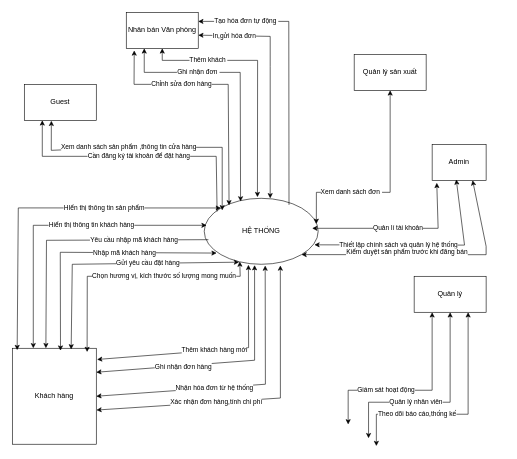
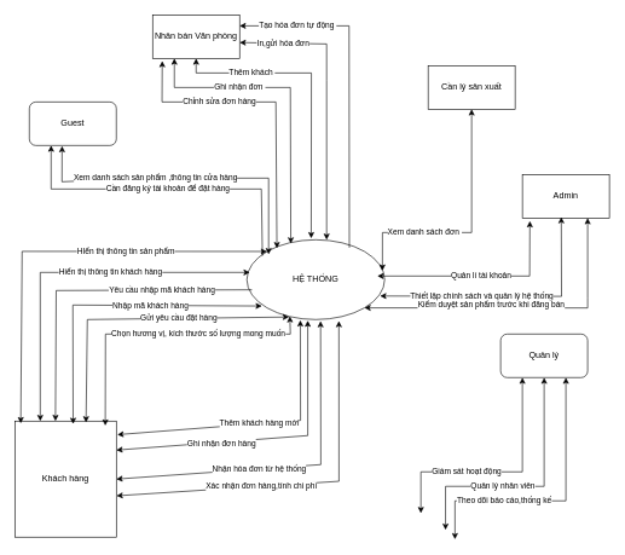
  <mxCell id="0" />
  <mxCell id="1" parent="0" />
  <mxCell id="2" value="HỆ THỐNG" style="ellipse;whiteSpace=wrap;html=1;" vertex="1" parent="1"><mxGeometry x="340" y="330" width="190" height="110" as="geometry" /></mxCell>
  <mxCell id="3" value="Khách hàng" style="rounded=0;whiteSpace=wrap;html=1;" vertex="1" parent="1"><mxGeometry x="20" y="580" width="140" height="160" as="geometry" /></mxCell>
  <mxCell id="4" value="Nhân bán Văn phòng" style="rounded=0;whiteSpace=wrap;html=1;" vertex="1" parent="1"><mxGeometry x="210" y="20" width="120" height="60" as="geometry" /></mxCell>
- <mxCell id="5" value="Quản lý sản xuất" style="rounded=0;whiteSpace=wrap;html=1;" vertex="1" parent="1"><mxGeometry x="590" y="90" width="120" height="60" as="geometry" /></mxCell>
+ <mxCell id="5" value="Cần lý sản xuất" style="rounded=0;whiteSpace=wrap;html=1;" vertex="1" parent="1"><mxGeometry x="590" y="90" width="120" height="60" as="geometry" /></mxCell>
  <mxCell id="6" value="Thêm khách hàng mới" style="endArrow=classic;startArrow=classic;html=1;rounded=0;exitX=1.01;exitY=0.117;exitDx=0;exitDy=0;entryX=0.388;entryY=1.008;entryDx=0;entryDy=0;entryPerimeter=0;exitPerimeter=0;" edge="1" parent="1" source="3" target="2"><mxGeometry width="50" height="50" relative="1" as="geometry"><mxPoint x="400" y="400" as="sourcePoint" /><mxPoint x="450" y="350" as="targetPoint" /><Array as="points"><mxPoint x="414" y="579" /></Array></mxGeometry></mxCell>
  <mxCell id="7" value="Ghi nhận đơn hàng" style="endArrow=classic;startArrow=classic;html=1;rounded=0;exitX=1;exitY=0.25;exitDx=0;exitDy=0;entryX=0.442;entryY=1.013;entryDx=0;entryDy=0;entryPerimeter=0;" edge="1" parent="1" source="3" target="2"><mxGeometry x="-0.314" y="-2" width="50" height="50" relative="1" as="geometry"><mxPoint x="400" y="400" as="sourcePoint" /><mxPoint x="450" y="350" as="targetPoint" /><Array as="points"><mxPoint x="424" y="600" /></Array><mxPoint as="offset" /></mxGeometry></mxCell>
  <mxCell id="8" value="Nhận hóa đơn từ hệ thống" style="endArrow=classic;startArrow=classic;html=1;rounded=0;entryX=0.535;entryY=1.019;entryDx=0;entryDy=0;exitX=1;exitY=0.5;exitDx=0;exitDy=0;entryPerimeter=0;" edge="1" parent="1" source="3" target="2"><mxGeometry x="-0.182" width="50" height="50" relative="1" as="geometry"><mxPoint x="143" y="590" as="sourcePoint" /><mxPoint x="440" y="440" as="targetPoint" /><Array as="points"><mxPoint x="442" y="640" /></Array><mxPoint as="offset" /></mxGeometry></mxCell>
  <mxCell id="9" value="Nhập mã khách hàng" style="endArrow=classic;startArrow=classic;html=1;rounded=0;exitX=0.574;exitY=0.025;exitDx=0;exitDy=0;exitPerimeter=0;entryX=0.109;entryY=0.83;entryDx=0;entryDy=0;entryPerimeter=0;" edge="1" parent="1" source="3" target="2"><mxGeometry x="0.274" width="50" height="50" relative="1" as="geometry"><mxPoint x="170" y="340" as="sourcePoint" /><mxPoint x="220" y="290" as="targetPoint" /><Array as="points"><mxPoint x="100" y="420" /></Array><mxPoint as="offset" /></mxGeometry></mxCell>
  <mxCell id="10" value="Ghi nhận đơn&amp;nbsp;" style="endArrow=classic;startArrow=classic;html=1;rounded=0;entryX=0.25;entryY=1;entryDx=0;entryDy=0;exitX=0.319;exitY=0.048;exitDx=0;exitDy=0;exitPerimeter=0;" edge="1" parent="1" source="2" target="4"><mxGeometry x="0.372" width="50" height="50" relative="1" as="geometry"><mxPoint x="290" y="380" as="sourcePoint" /><mxPoint x="340" y="330" as="targetPoint" /><Array as="points"><mxPoint x="400" y="120" /><mxPoint x="240" y="120" /></Array><mxPoint as="offset" /></mxGeometry></mxCell>
  <mxCell id="11" value="Thêm khách&amp;nbsp;" style="endArrow=classic;startArrow=classic;html=1;rounded=0;entryX=0.5;entryY=1;entryDx=0;entryDy=0;exitX=0.467;exitY=-0.018;exitDx=0;exitDy=0;exitPerimeter=0;" edge="1" parent="1" source="2" target="4"><mxGeometry x="0.523" width="50" height="50" relative="1" as="geometry"><mxPoint x="440" y="320" as="sourcePoint" /><mxPoint x="340" y="330" as="targetPoint" /><Array as="points"><mxPoint x="429" y="100" /><mxPoint x="270" y="100" /></Array><mxPoint as="offset" /></mxGeometry></mxCell>
  <mxCell id="12" value="&lt;div&gt;Chỉnh sửa đơn hàng&lt;/div&gt;" style="endArrow=classic;startArrow=classic;html=1;rounded=0;exitX=0.111;exitY=1.058;exitDx=0;exitDy=0;exitPerimeter=0;entryX=0.218;entryY=0.106;entryDx=0;entryDy=0;entryPerimeter=0;" edge="1" parent="1" source="4" target="2"><mxGeometry x="-0.347" width="50" height="50" relative="1" as="geometry"><mxPoint x="290" y="380" as="sourcePoint" /><mxPoint x="340" y="330" as="targetPoint" /><Array as="points"><mxPoint x="223" y="140" /><mxPoint x="380" y="140" /></Array><mxPoint as="offset" /></mxGeometry></mxCell>
  <mxCell id="13" value="Xem danh sách đơn&amp;nbsp;" style="endArrow=classic;startArrow=classic;html=1;rounded=0;exitX=0.984;exitY=0.387;exitDx=0;exitDy=0;exitPerimeter=0;entryX=0.5;entryY=1;entryDx=0;entryDy=0;" edge="1" parent="1" source="2" target="5"><mxGeometry x="-0.359" width="50" height="50" relative="1" as="geometry"><mxPoint x="290" y="380" as="sourcePoint" /><mxPoint x="340" y="330" as="targetPoint" /><Array as="points"><mxPoint x="527" y="320" /><mxPoint x="650" y="320" /></Array><mxPoint as="offset" /></mxGeometry></mxCell>
  <mxCell id="14" value="In,gửi hóa đơn" style="endArrow=classic;startArrow=classic;html=1;rounded=0;entryX=1;entryY=0.633;entryDx=0;entryDy=0;exitX=0.579;exitY=0;exitDx=0;exitDy=0;exitPerimeter=0;entryPerimeter=0;" edge="1" parent="1" source="2" target="4"><mxGeometry x="0.692" width="50" height="50" relative="1" as="geometry"><mxPoint x="439" y="338" as="sourcePoint" /><mxPoint x="280" y="90" as="targetPoint" /><Array as="points"><mxPoint x="450" y="110" /><mxPoint x="450" y="60" /></Array><mxPoint as="offset" /></mxGeometry></mxCell>
  <mxCell id="15" value="Yêu cầu nhập mã khách hàng" style="endArrow=classic;html=1;rounded=0;entryX=0.4;entryY=0;entryDx=0;entryDy=0;entryPerimeter=0;exitX=0.037;exitY=0.627;exitDx=0;exitDy=0;exitPerimeter=0;" edge="1" parent="1" source="2" target="3"><mxGeometry x="-0.451" y="1" width="50" height="50" relative="1" as="geometry"><mxPoint x="400" y="420" as="sourcePoint" /><mxPoint x="450" y="370" as="targetPoint" /><Array as="points"><mxPoint x="77" y="400" /></Array><mxPoint as="offset" /></mxGeometry></mxCell>
  <mxCell id="16" value="Hiển thị thông tin khách hàng" style="endArrow=classic;startArrow=classic;html=1;rounded=0;exitX=0.25;exitY=0;exitDx=0;exitDy=0;entryX=0.021;entryY=0.409;entryDx=0;entryDy=0;entryPerimeter=0;" edge="1" parent="1" source="3" target="2"><mxGeometry x="0.224" width="50" height="50" relative="1" as="geometry"><mxPoint x="400" y="420" as="sourcePoint" /><mxPoint x="450" y="370" as="targetPoint" /><Array as="points"><mxPoint x="55" y="375" /></Array><mxPoint as="offset" /></mxGeometry></mxCell>
  <mxCell id="17" value="Chọn hương vị, kích thước số lượng mong muốn" style="endArrow=classic;startArrow=classic;html=1;rounded=0;entryX=0.312;entryY=0.958;entryDx=0;entryDy=0;entryPerimeter=0;exitX=0.891;exitY=0.039;exitDx=0;exitDy=0;exitPerimeter=0;" edge="1" parent="1" source="3" target="2"><mxGeometry x="0.25" width="50" height="50" relative="1" as="geometry"><mxPoint x="210" y="350" as="sourcePoint" /><mxPoint x="260" y="300" as="targetPoint" /><Array as="points"><mxPoint x="145" y="460" /><mxPoint x="400" y="460" /></Array><mxPoint as="offset" /></mxGeometry></mxCell>
  <mxCell id="18" value="HIển thị thông tin sản phẩm" style="endArrow=classic;startArrow=classic;html=1;rounded=0;exitX=0.058;exitY=0.019;exitDx=0;exitDy=0;exitPerimeter=0;entryX=0;entryY=0;entryDx=0;entryDy=0;" edge="1" parent="1" source="3" target="2"><mxGeometry x="0.323" width="50" height="50" relative="1" as="geometry"><mxPoint x="180" y="340" as="sourcePoint" /><mxPoint x="230" y="290" as="targetPoint" /><Array as="points"><mxPoint x="30" y="346" /></Array><mxPoint as="offset" /></mxGeometry></mxCell>
  <mxCell id="19" value="Gửi yêu cầu đặt hàng" style="endArrow=classic;startArrow=classic;html=1;rounded=0;exitX=0.701;exitY=0.012;exitDx=0;exitDy=0;exitPerimeter=0;entryX=0.306;entryY=0.968;entryDx=0;entryDy=0;entryPerimeter=0;" edge="1" parent="1" source="3" target="2"><mxGeometry x="0.274" width="50" height="50" relative="1" as="geometry"><mxPoint x="110" y="574" as="sourcePoint" /><mxPoint x="371" y="431" as="targetPoint" /><Array as="points"><mxPoint x="120" y="440" /></Array><mxPoint as="offset" /></mxGeometry></mxCell>
  <mxCell id="20" value="Xác nhận đơn hàng,tính chi phí" style="endArrow=classic;startArrow=classic;html=1;rounded=0;entryX=0.668;entryY=1.018;entryDx=0;entryDy=0;entryPerimeter=0;exitX=1.002;exitY=0.644;exitDx=0;exitDy=0;exitPerimeter=0;" edge="1" parent="1" source="3" target="2"><mxGeometry x="-0.243" width="50" height="50" relative="1" as="geometry"><mxPoint x="180" y="450" as="sourcePoint" /><mxPoint x="230" y="400" as="targetPoint" /><Array as="points"><mxPoint x="467" y="663" /></Array><mxPoint as="offset" /></mxGeometry></mxCell>
  <mxCell id="21" value="Tạo hóa đơn tự động&amp;nbsp;" style="endArrow=classic;html=1;rounded=0;entryX=1;entryY=0.25;entryDx=0;entryDy=0;exitX=0.744;exitY=0.099;exitDx=0;exitDy=0;exitPerimeter=0;" edge="1" parent="1" source="2" target="4"><mxGeometry x="0.65" width="50" height="50" relative="1" as="geometry"><mxPoint x="180" y="450" as="sourcePoint" /><mxPoint x="230" y="400" as="targetPoint" /><Array as="points"><mxPoint x="481" y="35" /></Array><mxPoint as="offset" /></mxGeometry></mxCell>
- <mxCell id="22" value="Admin" style="rounded=0;whiteSpace=wrap;html=1;" vertex="1" parent="1"><mxGeometry x="720" y="240" width="90" height="60" as="geometry" /></mxCell>
+ <mxCell id="22" value="Admin" style="rounded=0;whiteSpace=wrap;html=1;" vertex="1" parent="1"><mxGeometry x="720" y="240" width="120" height="60" as="geometry" /></mxCell>
  <mxCell id="23" value="Quản lí tài khoản" style="endArrow=classic;startArrow=classic;html=1;rounded=0;exitX=0.086;exitY=1.07;exitDx=0;exitDy=0;exitPerimeter=0;" edge="1" parent="1" source="22"><mxGeometry width="50" height="50" relative="1" as="geometry"><mxPoint x="1080" y="630" as="sourcePoint" /><mxPoint x="520" y="380" as="targetPoint" /><Array as="points"><mxPoint x="730" y="380" /></Array></mxGeometry></mxCell>
- <mxCell id="24" value="Quản lý" style="rounded=0;whiteSpace=wrap;html=1;" vertex="1" parent="1"><mxGeometry x="690" y="460" width="120" height="60" as="geometry" /></mxCell>
+ <mxCell id="24" value="Quản lý" style="whiteSpace=wrap;html=1;rounded=1;" vertex="1" parent="1"><mxGeometry x="690" y="460" width="120" height="60" as="geometry" /></mxCell>
  <mxCell id="25" value="Quản lý nhân viên" style="endArrow=classic;startArrow=classic;html=1;rounded=0;entryX=0.5;entryY=1;entryDx=0;entryDy=0;exitX=0.917;exitY=0.271;exitDx=0;exitDy=0;exitPerimeter=0;" edge="1" parent="1" target="24"><mxGeometry x="-0.194" width="50" height="50" relative="1" as="geometry"><mxPoint x="614" y="730" as="sourcePoint" /><mxPoint x="550" y="720" as="targetPoint" /><Array as="points"><mxPoint x="614" y="670" /><mxPoint x="750" y="670" /></Array><mxPoint as="offset" /></mxGeometry></mxCell>
  <mxCell id="26" value="Thiết lập chính sách và quản lý hệ thống" style="endArrow=classic;startArrow=classic;html=1;rounded=0;entryX=0.967;entryY=0.705;entryDx=0;entryDy=0;entryPerimeter=0;exitX=0.447;exitY=0.978;exitDx=0;exitDy=0;exitPerimeter=0;" edge="1" parent="1" source="22" target="2"><mxGeometry x="0.218" width="50" height="50" relative="1" as="geometry"><mxPoint x="792" y="310" as="sourcePoint" /><mxPoint x="1022" y="598" as="targetPoint" /><Array as="points"><mxPoint x="774" y="408" /></Array><mxPoint as="offset" /></mxGeometry></mxCell>
  <mxCell id="27" value="Kiểm duyệt sản phẩm trước khi đăng bán" style="endArrow=classic;startArrow=classic;html=1;rounded=0;exitX=0.75;exitY=1;exitDx=0;exitDy=0;entryX=1;entryY=1;entryDx=0;entryDy=0;" edge="1" parent="1" source="22" target="2"><mxGeometry x="0.188" y="-4" width="50" height="50" relative="1" as="geometry"><mxPoint x="840" y="560" as="sourcePoint" /><mxPoint x="1041" y="581" as="targetPoint" /><Array as="points"><mxPoint x="810" y="410" /><mxPoint x="810" y="424" /></Array><mxPoint as="offset" /></mxGeometry></mxCell>
  <mxCell id="28" value="Giám sát hoạt động" style="endArrow=classic;startArrow=classic;html=1;rounded=0;exitX=0.735;exitY=0.064;exitDx=0;exitDy=0;entryX=0.25;entryY=1;entryDx=0;entryDy=0;exitPerimeter=0;" edge="1" parent="1" target="24"><mxGeometry x="-0.265" width="50" height="50" relative="1" as="geometry"><mxPoint x="580" y="707" as="sourcePoint" /><mxPoint x="440" y="700" as="targetPoint" /><Array as="points"><mxPoint x="580" y="650" /><mxPoint x="720" y="650" /></Array><mxPoint as="offset" /></mxGeometry></mxCell>
  <mxCell id="29" value="Theo dõi báo cáo,thống kế" style="endArrow=classic;startArrow=classic;html=1;rounded=0;exitX=0.984;exitY=0.387;exitDx=0;exitDy=0;exitPerimeter=0;entryX=0.75;entryY=1;entryDx=0;entryDy=0;" edge="1" parent="1" target="24"><mxGeometry x="-0.359" width="50" height="50" relative="1" as="geometry"><mxPoint x="627" y="743" as="sourcePoint" /><mxPoint x="440" y="700" as="targetPoint" /><Array as="points"><mxPoint x="627" y="690" /><mxPoint x="780" y="690" /></Array><mxPoint as="offset" /></mxGeometry></mxCell>
- <mxCell id="30" value="Guest" style="rounded=0;whiteSpace=wrap;html=1;" vertex="1" parent="1"><mxGeometry x="40" y="140" width="120" height="60" as="geometry" /></mxCell>
+ <mxCell id="30" value="Guest" style="whiteSpace=wrap;html=1;rounded=1;" vertex="1" parent="1"><mxGeometry x="40" y="140" width="120" height="60" as="geometry" /></mxCell>
  <mxCell id="31" value="Xem danh sách sản phẩm ,thông tin cửa hàng" style="endArrow=classic;startArrow=classic;html=1;rounded=0;exitX=0.376;exitY=1.012;exitDx=0;exitDy=0;exitPerimeter=0;" edge="1" parent="1" source="30"><mxGeometry x="-0.188" width="50" height="50" relative="1" as="geometry"><mxPoint x="250" y="240" as="sourcePoint" /><mxPoint x="370" y="350" as="targetPoint" /><Array as="points"><mxPoint x="85" y="250" /><mxPoint x="200" y="245" /><mxPoint x="370" y="245" /></Array><mxPoint as="offset" /></mxGeometry></mxCell>
  <mxCell id="32" value="Cần đăng ký tài khoản để đặt hàng" style="endArrow=classic;html=1;rounded=0;entryX=0.25;entryY=1;entryDx=0;entryDy=0;exitX=0.113;exitY=0.2;exitDx=0;exitDy=0;exitPerimeter=0;" edge="1" parent="1" target="30" source="2"><mxGeometry width="50" height="50" relative="1" as="geometry"><mxPoint x="382" y="259" as="sourcePoint" /><mxPoint x="380" y="190" as="targetPoint" /><Array as="points"><mxPoint x="360" y="260" /><mxPoint x="230" y="260" /><mxPoint x="70" y="260" /></Array></mxGeometry></mxCell>
